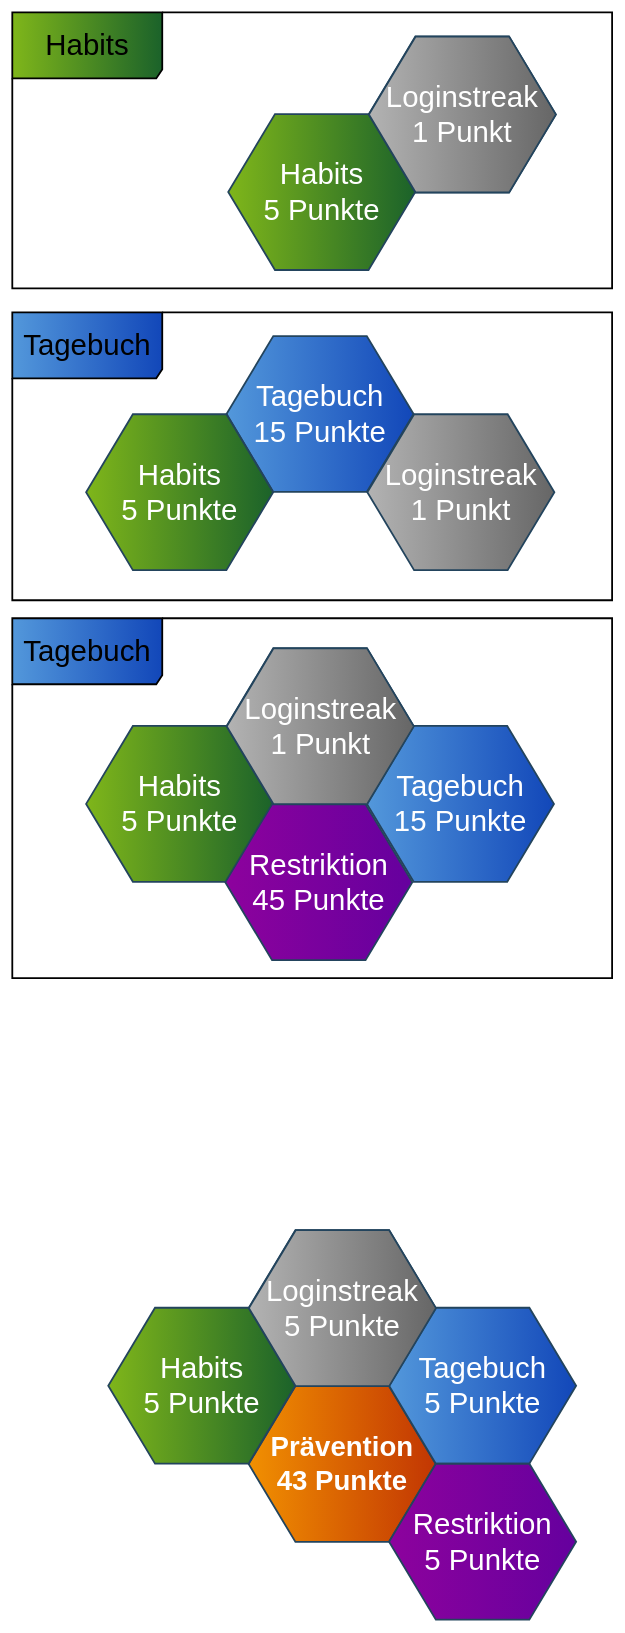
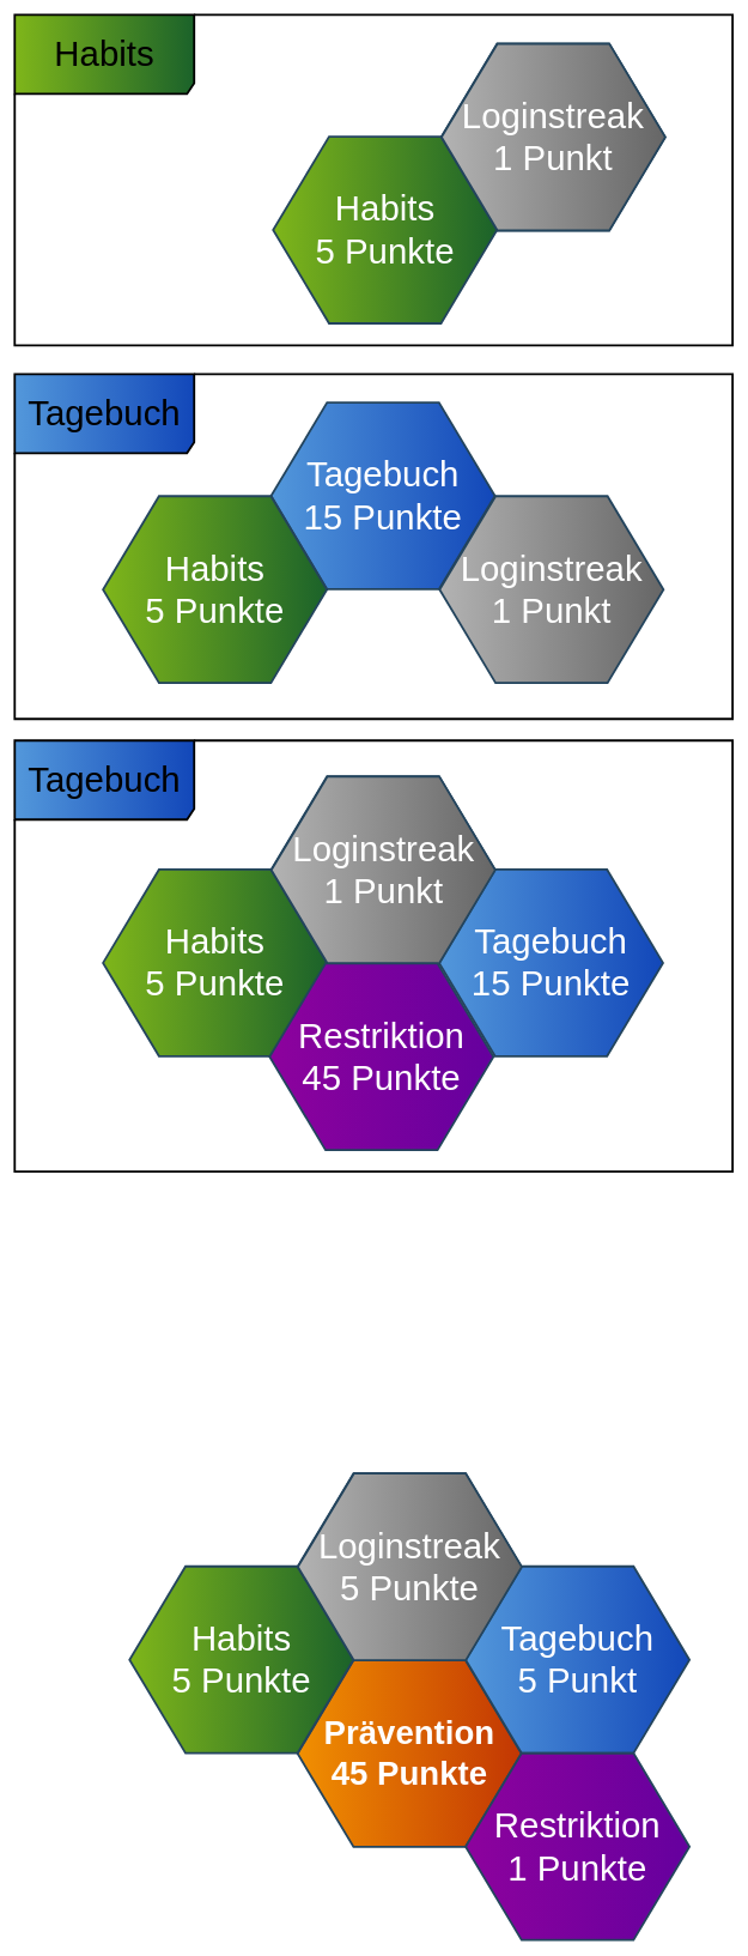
  <mxCell id="0" />
  <mxCell id="1" parent="0" />
- <mxCell id="2" value="&lt;font color=&quot;#ffffff&quot;&gt;&lt;span style=&quot;font-size: 46px;&quot;&gt;&lt;b style=&quot;&quot;&gt;Prävention&lt;br&gt;43 Punkte&lt;br&gt;&lt;/b&gt;&lt;/span&gt;&lt;/font&gt;" style="shape=hexagon;perimeter=hexagonPerimeter2;whiteSpace=wrap;html=1;shadow=0;labelBackgroundColor=none;strokeColor=#23445D;fillColor=#F19001;gradientColor=#C23603;fontFamily=Helvetica;fontSize=23;fontColor=#23445d;align=center;strokeWidth=3;gradientDirection=east;" parent="1" vertex="1"><mxGeometry x="414.079" y="2310.128" width="311.842" height="259.868" as="geometry" /></mxCell>
+ <mxCell id="2" value="&lt;font color=&quot;#ffffff&quot;&gt;&lt;span style=&quot;font-size: 46px;&quot;&gt;&lt;b style=&quot;&quot;&gt;Prävention&lt;br&gt;45 Punkte&lt;br&gt;&lt;/b&gt;&lt;/span&gt;&lt;/font&gt;" style="shape=hexagon;perimeter=hexagonPerimeter2;whiteSpace=wrap;html=1;shadow=0;labelBackgroundColor=none;strokeColor=#23445D;fillColor=#F19001;gradientColor=#C23603;fontFamily=Helvetica;fontSize=23;fontColor=#23445d;align=center;strokeWidth=3;gradientDirection=east;" parent="1" vertex="1"><mxGeometry x="414.079" y="2310.128" width="311.842" height="259.868" as="geometry" /></mxCell>
  <mxCell id="3" value="" style="triangle;whiteSpace=wrap;html=1;shadow=0;labelBackgroundColor=none;strokeColor=none;fillColor=#FFFFFF;fontFamily=Helvetica;fontSize=17;fontColor=#23445d;align=center;rotation=90;gradientColor=none;flipV=1;flipH=1;opacity=20;" parent="1" vertex="1"><mxGeometry x="295" y="2327.997" width="72" height="152" as="geometry" /></mxCell>
  <mxCell id="4" value="&lt;font style=&quot;font-size: 23px&quot;&gt;CLIMATE&lt;/font&gt;" style="shape=hexagon;perimeter=hexagonPerimeter2;whiteSpace=wrap;html=1;shadow=0;labelBackgroundColor=none;strokeColor=#23445D;fillColor=#ffffff;gradientColor=none;fontFamily=Helvetica;fontSize=23;fontColor=#23445D;align=center;strokeWidth=3;" parent="1" vertex="1"><mxGeometry x="414.079" y="2049.997" width="311.842" height="259.868" as="geometry" /></mxCell>
- <mxCell id="5" value="&lt;font color=&quot;#ffffff&quot; style=&quot;font-size: 49px;&quot;&gt;Tagebuch&lt;br&gt;5 Punkte&lt;br&gt;&lt;/font&gt;" style="shape=hexagon;perimeter=hexagonPerimeter2;whiteSpace=wrap;html=1;shadow=0;labelBackgroundColor=none;strokeColor=#23445D;fillColor=#5398DB;gradientColor=#1247B9;fontFamily=Helvetica;fontSize=23;fontColor=#23445d;align=center;strokeWidth=3;gradientDirection=east;" parent="1" vertex="1"><mxGeometry x="648.158" y="2179.53" width="311.842" height="259.868" as="geometry" /></mxCell>
- <mxCell id="6" value="&lt;font color=&quot;#ffffff&quot; style=&quot;font-size: 49px;&quot;&gt;Restriktion&lt;br&gt;5 Punkte&lt;br&gt;&lt;/font&gt;" style="shape=hexagon;perimeter=hexagonPerimeter2;whiteSpace=wrap;html=1;shadow=0;labelBackgroundColor=none;strokeColor=#23445D;fillColor=#8D029D;gradientColor=#65009E;fontFamily=Helvetica;fontSize=23;fontColor=#23445d;align=center;strokeWidth=3;gradientDirection=east;" parent="1" vertex="1"><mxGeometry x="648.158" y="2439.595" width="311.842" height="259.868" as="geometry" /></mxCell>
+ <mxCell id="5" value="&lt;font color=&quot;#ffffff&quot; style=&quot;font-size: 49px;&quot;&gt;Tagebuch&lt;br&gt;5 Punkt&lt;br&gt;&lt;/font&gt;" style="shape=hexagon;perimeter=hexagonPerimeter2;whiteSpace=wrap;html=1;shadow=0;labelBackgroundColor=none;strokeColor=#23445D;fillColor=#5398DB;gradientColor=#1247B9;fontFamily=Helvetica;fontSize=23;fontColor=#23445d;align=center;strokeWidth=3;gradientDirection=east;" parent="1" vertex="1"><mxGeometry x="648.158" y="2179.53" width="311.842" height="259.868" as="geometry" /></mxCell>
+ <mxCell id="6" value="&lt;font color=&quot;#ffffff&quot; style=&quot;font-size: 49px;&quot;&gt;Restriktion&lt;br&gt;1 Punkte&lt;br&gt;&lt;/font&gt;" style="shape=hexagon;perimeter=hexagonPerimeter2;whiteSpace=wrap;html=1;shadow=0;labelBackgroundColor=none;strokeColor=#23445D;fillColor=#8D029D;gradientColor=#65009E;fontFamily=Helvetica;fontSize=23;fontColor=#23445d;align=center;strokeWidth=3;gradientDirection=east;" parent="1" vertex="1"><mxGeometry x="648.158" y="2439.595" width="311.842" height="259.868" as="geometry" /></mxCell>
  <mxCell id="7" value="&lt;font color=&quot;#ffffff&quot; style=&quot;font-size: 49px;&quot;&gt;Habits&lt;br&gt;5 Punkte&lt;br&gt;&lt;/font&gt;" style="shape=hexagon;perimeter=hexagonPerimeter2;whiteSpace=wrap;html=1;shadow=0;labelBackgroundColor=none;strokeColor=#23445D;fillColor=#7FB61A;gradientColor=#1B622A;fontFamily=Helvetica;fontSize=23;fontColor=#23445D;align=center;strokeWidth=3;gradientDirection=east;" parent="1" vertex="1"><mxGeometry x="180" y="2179.53" width="311.842" height="259.868" as="geometry" /></mxCell>
  <mxCell id="8" value="&lt;font color=&quot;#ffffff&quot; style=&quot;font-size: 49px;&quot;&gt;Loginstreak&lt;br&gt;5 Punkte&lt;br&gt;&lt;/font&gt;" style="shape=hexagon;perimeter=hexagonPerimeter2;whiteSpace=wrap;html=1;shadow=0;labelBackgroundColor=none;strokeColor=#23445D;fillColor=#B3B3B3;gradientColor=#666666;fontFamily=Helvetica;fontSize=23;fontColor=#23445d;align=center;strokeWidth=3;gradientDirection=east;" vertex="1" parent="1"><mxGeometry x="414.498" y="2050.26" width="311.842" height="259.868" as="geometry" /></mxCell>
  <mxCell id="9" value="&lt;font color=&quot;#ffffff&quot; style=&quot;font-size: 49px;&quot;&gt;Tagebuch&lt;br&gt;15 Punkte&lt;br&gt;&lt;/font&gt;" style="shape=hexagon;perimeter=hexagonPerimeter2;whiteSpace=wrap;html=1;shadow=0;labelBackgroundColor=none;strokeColor=#23445D;fillColor=#5398DB;gradientColor=#1247B9;fontFamily=Helvetica;fontSize=23;fontColor=#23445d;align=center;strokeWidth=3;gradientDirection=east;" vertex="1" parent="1"><mxGeometry x="377.158" y="559.53" width="311.842" height="259.868" as="geometry" /></mxCell>
  <mxCell id="10" value="&lt;font color=&quot;#ffffff&quot; style=&quot;font-size: 49px;&quot;&gt;Habits&lt;br&gt;5 Punkte&lt;br&gt;&lt;/font&gt;" style="shape=hexagon;perimeter=hexagonPerimeter2;whiteSpace=wrap;html=1;shadow=0;labelBackgroundColor=none;strokeColor=#23445D;fillColor=#7FB61A;gradientColor=#1B622A;fontFamily=Helvetica;fontSize=23;fontColor=#23445D;align=center;strokeWidth=3;gradientDirection=east;" vertex="1" parent="1"><mxGeometry x="143.08" y="689.87" width="311.842" height="259.868" as="geometry" /></mxCell>
  <mxCell id="11" value="&lt;font color=&quot;#ffffff&quot; style=&quot;font-size: 49px;&quot;&gt;Loginstreak&lt;br&gt;1 Punkt&lt;br&gt;&lt;/font&gt;" style="shape=hexagon;perimeter=hexagonPerimeter2;whiteSpace=wrap;html=1;shadow=0;labelBackgroundColor=none;strokeColor=#23445D;fillColor=#B3B3B3;gradientColor=#666666;fontFamily=Helvetica;fontSize=23;fontColor=#23445d;align=center;strokeWidth=3;gradientDirection=east;" vertex="1" parent="1"><mxGeometry x="611.918" y="689.87" width="311.842" height="259.868" as="geometry" /></mxCell>
  <mxCell id="12" value="&lt;font style=&quot;font-size: 49px;&quot;&gt;Tagebuch&lt;/font&gt;" style="shape=umlFrame;whiteSpace=wrap;html=1;pointerEvents=0;recursiveResize=0;container=1;collapsible=0;width=250;fillColor=#5398DB;gradientColor=#1247B9;gradientDirection=east;swimlaneFillColor=none;strokeWidth=3;height=110;" vertex="1" parent="1"><mxGeometry x="20" y="520" width="1000" height="480" as="geometry" /></mxCell>
  <mxCell id="13" value="&lt;font style=&quot;font-size: 49px;&quot;&gt;Habits&lt;/font&gt;" style="shape=umlFrame;whiteSpace=wrap;html=1;pointerEvents=0;recursiveResize=0;container=1;collapsible=0;width=250;fillColor=#7FB61A;gradientColor=#1B622A;gradientDirection=east;swimlaneFillColor=none;strokeWidth=3;height=110;" vertex="1" parent="1"><mxGeometry x="20" y="20" width="1000" height="460" as="geometry" /></mxCell>
  <mxCell id="14" value="" style="triangle;whiteSpace=wrap;html=1;shadow=0;labelBackgroundColor=none;strokeColor=none;fillColor=#FFFFFF;fontFamily=Helvetica;fontSize=17;fontColor=#23445d;align=center;rotation=90;gradientColor=none;flipV=1;flipH=1;opacity=20;" vertex="1" parent="13"><mxGeometry x="475" y="317.997" width="72" height="152" as="geometry" /></mxCell>
  <mxCell id="15" value="&lt;font style=&quot;font-size: 23px&quot;&gt;CLIMATE&lt;/font&gt;" style="shape=hexagon;perimeter=hexagonPerimeter2;whiteSpace=wrap;html=1;shadow=0;labelBackgroundColor=none;strokeColor=#23445D;fillColor=#ffffff;gradientColor=none;fontFamily=Helvetica;fontSize=23;fontColor=#23445D;align=center;strokeWidth=3;" vertex="1" parent="13"><mxGeometry x="594.079" y="39.997" width="311.842" height="259.868" as="geometry" /></mxCell>
  <mxCell id="16" value="&lt;font color=&quot;#ffffff&quot; style=&quot;font-size: 49px;&quot;&gt;Habits&lt;br&gt;5 Punkte&lt;br&gt;&lt;/font&gt;" style="shape=hexagon;perimeter=hexagonPerimeter2;whiteSpace=wrap;html=1;shadow=0;labelBackgroundColor=none;strokeColor=#23445D;fillColor=#7FB61A;gradientColor=#1B622A;fontFamily=Helvetica;fontSize=23;fontColor=#23445D;align=center;strokeWidth=3;gradientDirection=east;" vertex="1" parent="13"><mxGeometry x="360.0" y="169.53" width="311.842" height="259.868" as="geometry" /></mxCell>
  <mxCell id="17" value="&lt;font color=&quot;#ffffff&quot; style=&quot;font-size: 49px;&quot;&gt;Loginstreak&lt;br&gt;1 Punkt&lt;br&gt;&lt;/font&gt;" style="shape=hexagon;perimeter=hexagonPerimeter2;whiteSpace=wrap;html=1;shadow=0;labelBackgroundColor=none;strokeColor=#23445D;fillColor=#B3B3B3;gradientColor=#666666;fontFamily=Helvetica;fontSize=23;fontColor=#23445d;align=center;strokeWidth=3;gradientDirection=east;" vertex="1" parent="13"><mxGeometry x="594.498" y="40.26" width="311.842" height="259.868" as="geometry" /></mxCell>
  <mxCell id="18" value="" style="triangle;whiteSpace=wrap;html=1;shadow=0;labelBackgroundColor=none;strokeColor=none;fillColor=#FFFFFF;fontFamily=Helvetica;fontSize=17;fontColor=#23445d;align=center;rotation=90;gradientColor=none;flipV=1;flipH=1;opacity=20;" vertex="1" parent="1"><mxGeometry x="258.08" y="1357.997" width="72" height="152" as="geometry" /></mxCell>
  <mxCell id="19" value="&lt;font style=&quot;font-size: 23px&quot;&gt;CLIMATE&lt;/font&gt;" style="shape=hexagon;perimeter=hexagonPerimeter2;whiteSpace=wrap;html=1;shadow=0;labelBackgroundColor=none;strokeColor=#23445D;fillColor=#ffffff;gradientColor=none;fontFamily=Helvetica;fontSize=23;fontColor=#23445D;align=center;strokeWidth=3;" vertex="1" parent="1"><mxGeometry x="377.159" y="1079.997" width="311.842" height="259.868" as="geometry" /></mxCell>
  <mxCell id="20" value="&lt;font color=&quot;#ffffff&quot; style=&quot;font-size: 49px;&quot;&gt;Tagebuch&lt;br&gt;15 Punkte&lt;br&gt;&lt;/font&gt;" style="shape=hexagon;perimeter=hexagonPerimeter2;whiteSpace=wrap;html=1;shadow=0;labelBackgroundColor=none;strokeColor=#23445D;fillColor=#5398DB;gradientColor=#1247B9;fontFamily=Helvetica;fontSize=23;fontColor=#23445d;align=center;strokeWidth=3;gradientDirection=east;" vertex="1" parent="1"><mxGeometry x="611.238" y="1209.53" width="311.842" height="259.868" as="geometry" /></mxCell>
  <mxCell id="21" value="&lt;font color=&quot;#ffffff&quot; style=&quot;font-size: 49px;&quot;&gt;Habits&lt;br&gt;5 Punkte&lt;br&gt;&lt;/font&gt;" style="shape=hexagon;perimeter=hexagonPerimeter2;whiteSpace=wrap;html=1;shadow=0;labelBackgroundColor=none;strokeColor=#23445D;fillColor=#7FB61A;gradientColor=#1B622A;fontFamily=Helvetica;fontSize=23;fontColor=#23445D;align=center;strokeWidth=3;gradientDirection=east;" vertex="1" parent="1"><mxGeometry x="143.08" y="1209.53" width="311.842" height="259.868" as="geometry" /></mxCell>
  <mxCell id="22" value="&lt;font color=&quot;#ffffff&quot; style=&quot;font-size: 49px;&quot;&gt;Loginstreak&lt;br&gt;1 Punkt&lt;br&gt;&lt;/font&gt;" style="shape=hexagon;perimeter=hexagonPerimeter2;whiteSpace=wrap;html=1;shadow=0;labelBackgroundColor=none;strokeColor=#23445D;fillColor=#B3B3B3;gradientColor=#666666;fontFamily=Helvetica;fontSize=23;fontColor=#23445d;align=center;strokeWidth=3;gradientDirection=east;" vertex="1" parent="1"><mxGeometry x="377.578" y="1080.26" width="311.842" height="259.868" as="geometry" /></mxCell>
  <mxCell id="23" value="&lt;font style=&quot;font-size: 49px;&quot;&gt;Tagebuch&lt;/font&gt;" style="shape=umlFrame;whiteSpace=wrap;html=1;pointerEvents=0;recursiveResize=0;container=1;collapsible=0;width=250;fillColor=#5398DB;gradientColor=#1247B9;gradientDirection=east;swimlaneFillColor=none;strokeWidth=3;height=110;" vertex="1" parent="1"><mxGeometry x="20" y="1030" width="1000" height="600" as="geometry" /></mxCell>
  <mxCell id="24" value="&lt;font color=&quot;#ffffff&quot; style=&quot;font-size: 49px;&quot;&gt;Restriktion&lt;br&gt;45 Punkte&lt;br&gt;&lt;/font&gt;" style="shape=hexagon;perimeter=hexagonPerimeter2;whiteSpace=wrap;html=1;shadow=0;labelBackgroundColor=none;strokeColor=#23445D;fillColor=#8D029D;gradientColor=#65009E;fontFamily=Helvetica;fontSize=23;fontColor=#23445d;align=center;strokeWidth=3;gradientDirection=east;" vertex="1" parent="23"><mxGeometry x="355.078" y="310.125" width="311.842" height="259.868" as="geometry" /></mxCell>
